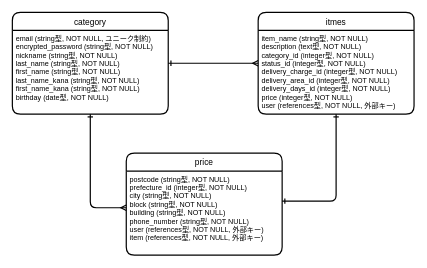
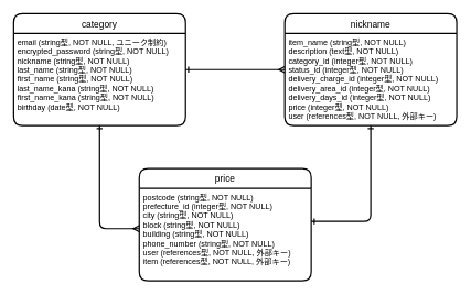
  <mxCell id="0" />
  <mxCell id="1" parent="0" />
  <mxCell id="2" value="category" style="swimlane;childLayout=stackLayout;horizontal=1;startSize=30;horizontalStack=0;rounded=1;fontSize=14;fontStyle=0;strokeWidth=2;resizeParent=0;resizeLast=1;shadow=0;dashed=0;align=center;" parent="1" vertex="1"><mxGeometry x="20" y="20" width="260" height="170" as="geometry" /></mxCell>
  <mxCell id="3" value="email (string型, NOT NULL, ユニーク制約)&#10;encrypted_password (string型, NOT NULL)&#10;nickname (string型, NOT NULL)&#10;last_name (string型, NOT NULL)&#10;first_name (string型, NOT NULL)&#10;last_name_kana (string型, NOT NULL)&#10;first_name_kana (string型, NOT NULL)&#10;birthday (date型, NOT NULL)" style="align=left;strokeColor=none;fillColor=none;spacingLeft=4;fontSize=12;verticalAlign=top;resizable=0;rotatable=0;part=1;" parent="2" vertex="1"><mxGeometry y="30" width="260" height="140" as="geometry" /></mxCell>
- <mxCell id="4" value="itmes" style="swimlane;childLayout=stackLayout;horizontal=1;startSize=30;horizontalStack=0;rounded=1;fontSize=14;fontStyle=0;strokeWidth=2;resizeParent=0;resizeLast=1;shadow=0;dashed=0;align=center;" parent="1" vertex="1"><mxGeometry x="430" y="20" width="260" height="170" as="geometry" /></mxCell>
+ <mxCell id="4" value="nickname" style="swimlane;childLayout=stackLayout;horizontal=1;startSize=30;horizontalStack=0;rounded=1;fontSize=14;fontStyle=0;strokeWidth=2;resizeParent=0;resizeLast=1;shadow=0;dashed=0;align=center;" parent="1" vertex="1"><mxGeometry x="430" y="20" width="260" height="170" as="geometry" /></mxCell>
  <mxCell id="5" value="item_name (string型, NOT NULL)&#10;description (text型, NOT NULL)&#10;category_id (integer型, NOT NULL)&#10;status_id (integer型, NOT NULL)&#10;delivery_charge_id (integer型, NOT NULL)&#10;delivery_area_id (integer型, NOT NULL)&#10;delivery_days_id (integer型, NOT NULL)&#10;price (integer型, NOT NULL)&#10;user (references型, NOT NULL, 外部キー)&#10;" style="align=left;strokeColor=none;fillColor=none;spacingLeft=4;fontSize=12;verticalAlign=top;resizable=0;rotatable=0;part=1;" parent="4" vertex="1"><mxGeometry y="30" width="260" height="140" as="geometry" /></mxCell>
  <mxCell id="6" style="edgeStyle=orthogonalEdgeStyle;html=1;endArrow=ERone;endFill=0;startArrow=ERone;startFill=0;strokeWidth=2;" parent="1" source="7" target="5" edge="1"><mxGeometry relative="1" as="geometry"><mxPoint x="528" y="189" as="targetPoint" /><Array as="points"><mxPoint x="560" y="335" /></Array></mxGeometry></mxCell>
  <mxCell id="7" value="price" style="swimlane;childLayout=stackLayout;horizontal=1;startSize=30;horizontalStack=0;rounded=1;fontSize=14;fontStyle=0;strokeWidth=2;resizeParent=0;resizeLast=1;shadow=0;dashed=0;align=center;" parent="1" vertex="1"><mxGeometry x="210" y="255" width="260" height="170" as="geometry" /></mxCell>
  <mxCell id="8" value="postcode (string型, NOT NULL)&#10;prefecture_id (integer型, NOT NULL)&#10;city (string型, NOT NULL)&#10;block (string型, NOT NULL)&#10;building (string型, NOT NULL)&#10;phone_number (string型, NOT NULL)&#10;user (references型, NOT NULL, 外部キー)&#10;item (references型, NOT NULL, 外部キー)" style="align=left;strokeColor=none;fillColor=none;spacingLeft=4;fontSize=12;verticalAlign=top;resizable=0;rotatable=0;part=1;" vertex="1" parent="7"><mxGeometry y="30" width="260" height="140" as="geometry" /></mxCell>
  <mxCell id="9" style="edgeStyle=orthogonalEdgeStyle;html=1;startArrow=ERone;startFill=0;endArrow=ERmany;endFill=0;strokeWidth=2;" parent="1" source="3" target="5" edge="1"><mxGeometry relative="1" as="geometry"><Array as="points"><mxPoint x="330" y="105" /><mxPoint x="330" y="105" /></Array></mxGeometry></mxCell>
  <mxCell id="10" style="edgeStyle=orthogonalEdgeStyle;html=1;startArrow=ERone;startFill=0;endArrow=ERmany;endFill=0;strokeWidth=2;" parent="1" source="3" edge="1"><mxGeometry relative="1" as="geometry"><Array as="points"><mxPoint x="150" y="346" /></Array><mxPoint x="210" y="346" as="targetPoint" /></mxGeometry></mxCell>
